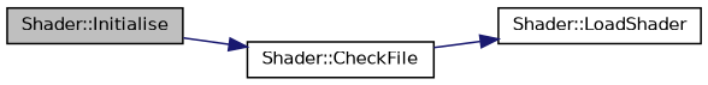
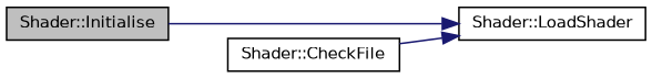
  digraph {
    rankdir=LR
    node [color=black fillcolor=white fontname=Helvetica fontsize=10 shape=record style=filled]
    edge [color=midnightblue fontname=Helvetica fontsize=10 labelfontname=Helvetica labelfontsize=10 style=solid]
    n1 [fillcolor=grey75 fontcolor=black height=0.2 label="Shader::Initialise" width=0.4]
    n2 [height=0.2 label="Shader::LoadShader" width=0.4]
    n3 [height=0.2 label="Shader::CheckFile" width=0.4]
-   n1 -> n3
+   n1 -> n2
    n3 -> n2
  }
